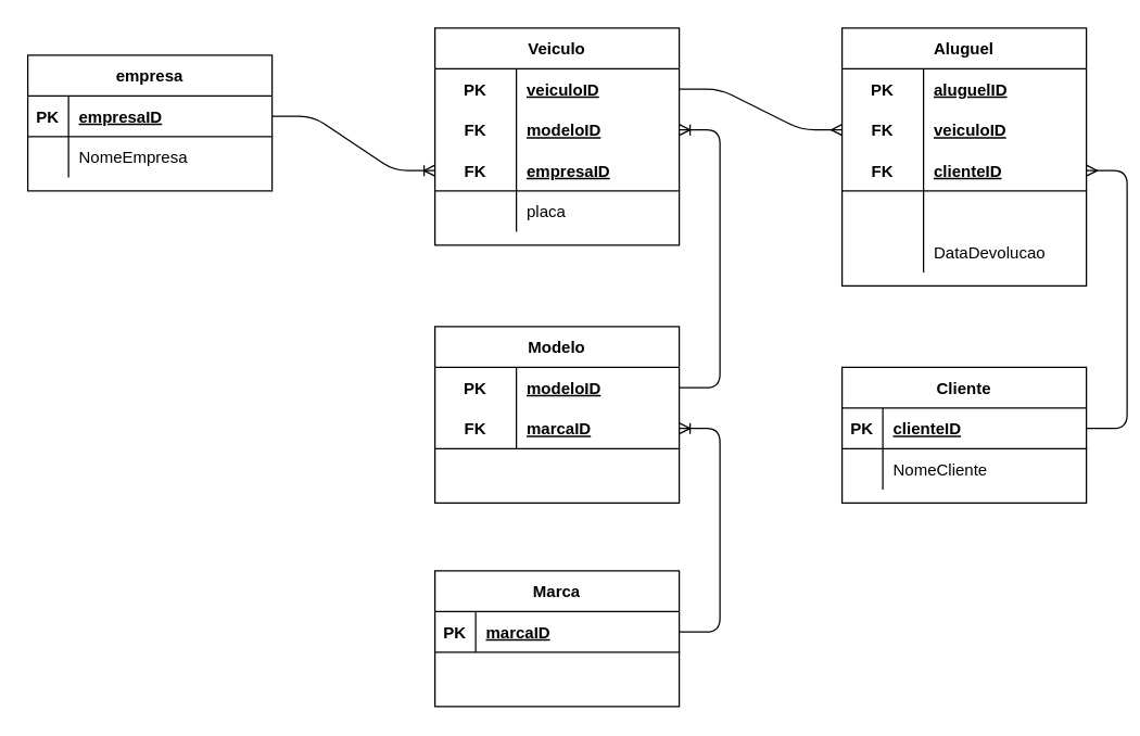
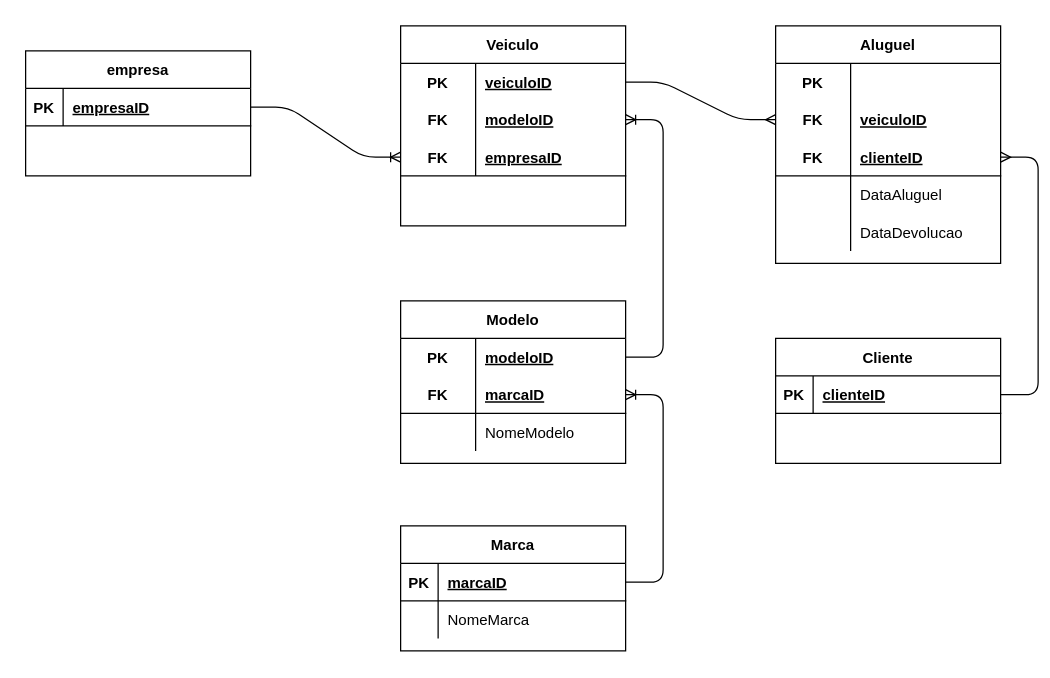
  <mxCell id="0" />
  <mxCell id="1" parent="0" />
  <mxCell id="2" value="empresa" style="shape=table;startSize=30;container=1;collapsible=1;childLayout=tableLayout;fixedRows=1;rowLines=0;fontStyle=1;align=center;resizeLast=1;" vertex="1" parent="1"><mxGeometry x="20" y="40" width="180" height="100" as="geometry" /></mxCell>
  <mxCell id="3" value="" style="shape=partialRectangle;collapsible=0;dropTarget=0;pointerEvents=0;fillColor=none;top=0;left=0;bottom=1;right=0;points=[[0,0.5],[1,0.5]];portConstraint=eastwest;" vertex="1" parent="2"><mxGeometry y="30" width="180" height="30" as="geometry" /></mxCell>
  <mxCell id="4" value="PK" style="shape=partialRectangle;connectable=0;fillColor=none;top=0;left=0;bottom=0;right=0;fontStyle=1;overflow=hidden;" vertex="1" parent="3"><mxGeometry width="30" height="30" as="geometry" /></mxCell>
  <mxCell id="5" value="empresaID" style="shape=partialRectangle;connectable=0;fillColor=none;top=0;left=0;bottom=0;right=0;align=left;spacingLeft=6;fontStyle=5;overflow=hidden;" vertex="1" parent="3"><mxGeometry x="30" width="150" height="30" as="geometry" /></mxCell>
  <mxCell id="6" value="" style="shape=partialRectangle;collapsible=0;dropTarget=0;pointerEvents=0;fillColor=none;top=0;left=0;bottom=0;right=0;points=[[0,0.5],[1,0.5]];portConstraint=eastwest;" vertex="1" parent="2"><mxGeometry y="60" width="180" height="30" as="geometry" /></mxCell>
  <mxCell id="7" value="" style="shape=partialRectangle;connectable=0;fillColor=none;top=0;left=0;bottom=0;right=0;editable=1;overflow=hidden;" vertex="1" parent="6"><mxGeometry width="30" height="30" as="geometry" /></mxCell>
- <mxCell id="8" value="NomeEmpresa" style="shape=partialRectangle;connectable=0;fillColor=none;top=0;left=0;bottom=0;right=0;align=left;spacingLeft=6;overflow=hidden;" vertex="1" parent="6"><mxGeometry x="30" width="150" height="30" as="geometry" /></mxCell>
  <mxCell id="9" value="Veiculo" style="shape=table;startSize=30;container=1;collapsible=1;childLayout=tableLayout;fixedRows=1;rowLines=0;fontStyle=1;align=center;resizeLast=1;" vertex="1" parent="1"><mxGeometry x="320" y="20" width="180" height="160" as="geometry" /></mxCell>
  <mxCell id="10" value="" style="shape=partialRectangle;collapsible=0;dropTarget=0;pointerEvents=0;fillColor=none;top=0;left=0;bottom=0;right=0;points=[[0,0.5],[1,0.5]];portConstraint=eastwest;" vertex="1" parent="9"><mxGeometry y="30" width="180" height="30" as="geometry" /></mxCell>
  <mxCell id="11" value="PK" style="shape=partialRectangle;connectable=0;fillColor=none;top=0;left=0;bottom=0;right=0;fontStyle=1;overflow=hidden;" vertex="1" parent="10"><mxGeometry width="60" height="30" as="geometry" /></mxCell>
  <mxCell id="12" value="veiculoID" style="shape=partialRectangle;connectable=0;fillColor=none;top=0;left=0;bottom=0;right=0;align=left;spacingLeft=6;fontStyle=5;overflow=hidden;" vertex="1" parent="10"><mxGeometry x="60" width="120" height="30" as="geometry" /></mxCell>
  <mxCell id="13" value="" style="shape=partialRectangle;collapsible=0;dropTarget=0;pointerEvents=0;fillColor=none;top=0;left=0;bottom=0;right=0;points=[[0,0.5],[1,0.5]];portConstraint=eastwest;" vertex="1" parent="9"><mxGeometry y="60" width="180" height="30" as="geometry" /></mxCell>
  <mxCell id="14" value="FK" style="shape=partialRectangle;connectable=0;fillColor=none;top=0;left=0;bottom=0;right=0;fontStyle=1;overflow=hidden;" vertex="1" parent="13"><mxGeometry width="60" height="30" as="geometry" /></mxCell>
  <mxCell id="15" value="modeloID" style="shape=partialRectangle;connectable=0;fillColor=none;top=0;left=0;bottom=0;right=0;align=left;spacingLeft=6;fontStyle=5;overflow=hidden;" vertex="1" parent="13"><mxGeometry x="60" width="120" height="30" as="geometry" /></mxCell>
  <mxCell id="16" value="" style="shape=partialRectangle;collapsible=0;dropTarget=0;pointerEvents=0;fillColor=none;top=0;left=0;bottom=1;right=0;points=[[0,0.5],[1,0.5]];portConstraint=eastwest;" vertex="1" parent="9"><mxGeometry y="90" width="180" height="30" as="geometry" /></mxCell>
  <mxCell id="17" value="FK" style="shape=partialRectangle;connectable=0;fillColor=none;top=0;left=0;bottom=0;right=0;fontStyle=1;overflow=hidden;" vertex="1" parent="16"><mxGeometry width="60" height="30" as="geometry" /></mxCell>
  <mxCell id="18" value="empresaID" style="shape=partialRectangle;connectable=0;fillColor=none;top=0;left=0;bottom=0;right=0;align=left;spacingLeft=6;fontStyle=5;overflow=hidden;" vertex="1" parent="16"><mxGeometry x="60" width="120" height="30" as="geometry" /></mxCell>
  <mxCell id="19" value="" style="shape=partialRectangle;collapsible=0;dropTarget=0;pointerEvents=0;fillColor=none;top=0;left=0;bottom=0;right=0;points=[[0,0.5],[1,0.5]];portConstraint=eastwest;" vertex="1" parent="9"><mxGeometry y="120" width="180" height="30" as="geometry" /></mxCell>
  <mxCell id="20" value="" style="shape=partialRectangle;connectable=0;fillColor=none;top=0;left=0;bottom=0;right=0;editable=1;overflow=hidden;" vertex="1" parent="19"><mxGeometry width="60" height="30" as="geometry" /></mxCell>
- <mxCell id="21" value="placa" style="shape=partialRectangle;connectable=0;fillColor=none;top=0;left=0;bottom=0;right=0;align=left;spacingLeft=6;overflow=hidden;" vertex="1" parent="19"><mxGeometry x="60" width="120" height="30" as="geometry" /></mxCell>
  <mxCell id="22" value="Modelo" style="shape=table;startSize=30;container=1;collapsible=1;childLayout=tableLayout;fixedRows=1;rowLines=0;fontStyle=1;align=center;resizeLast=1;" vertex="1" parent="1"><mxGeometry x="320" y="240" width="180" height="130" as="geometry" /></mxCell>
  <mxCell id="23" value="" style="shape=partialRectangle;collapsible=0;dropTarget=0;pointerEvents=0;fillColor=none;top=0;left=0;bottom=0;right=0;points=[[0,0.5],[1,0.5]];portConstraint=eastwest;" vertex="1" parent="22"><mxGeometry y="30" width="180" height="30" as="geometry" /></mxCell>
  <mxCell id="24" value="PK" style="shape=partialRectangle;connectable=0;fillColor=none;top=0;left=0;bottom=0;right=0;fontStyle=1;overflow=hidden;" vertex="1" parent="23"><mxGeometry width="60" height="30" as="geometry" /></mxCell>
  <mxCell id="25" value="modeloID" style="shape=partialRectangle;connectable=0;fillColor=none;top=0;left=0;bottom=0;right=0;align=left;spacingLeft=6;fontStyle=5;overflow=hidden;" vertex="1" parent="23"><mxGeometry x="60" width="120" height="30" as="geometry" /></mxCell>
  <mxCell id="26" value="" style="shape=partialRectangle;collapsible=0;dropTarget=0;pointerEvents=0;fillColor=none;top=0;left=0;bottom=1;right=0;points=[[0,0.5],[1,0.5]];portConstraint=eastwest;" vertex="1" parent="22"><mxGeometry y="60" width="180" height="30" as="geometry" /></mxCell>
  <mxCell id="27" value="FK" style="shape=partialRectangle;connectable=0;fillColor=none;top=0;left=0;bottom=0;right=0;fontStyle=1;overflow=hidden;" vertex="1" parent="26"><mxGeometry width="60" height="30" as="geometry" /></mxCell>
  <mxCell id="28" value="marcaID" style="shape=partialRectangle;connectable=0;fillColor=none;top=0;left=0;bottom=0;right=0;align=left;spacingLeft=6;fontStyle=5;overflow=hidden;" vertex="1" parent="26"><mxGeometry x="60" width="120" height="30" as="geometry" /></mxCell>
  <mxCell id="29" value="" style="shape=partialRectangle;collapsible=0;dropTarget=0;pointerEvents=0;fillColor=none;top=0;left=0;bottom=0;right=0;points=[[0,0.5],[1,0.5]];portConstraint=eastwest;" vertex="1" parent="22"><mxGeometry y="90" width="180" height="30" as="geometry" /></mxCell>
  <mxCell id="30" value="" style="shape=partialRectangle;connectable=0;fillColor=none;top=0;left=0;bottom=0;right=0;editable=1;overflow=hidden;" vertex="1" parent="29"><mxGeometry width="60" height="30" as="geometry" /></mxCell>
+ <mxCell id="31" value="NomeModelo" style="shape=partialRectangle;connectable=0;fillColor=none;top=0;left=0;bottom=0;right=0;align=left;spacingLeft=6;overflow=hidden;" vertex="1" parent="29"><mxGeometry x="60" width="120" height="30" as="geometry" /></mxCell>
  <mxCell id="32" value="Marca" style="shape=table;startSize=30;container=1;collapsible=1;childLayout=tableLayout;fixedRows=1;rowLines=0;fontStyle=1;align=center;resizeLast=1;" vertex="1" parent="1"><mxGeometry x="320" y="420" width="180" height="100" as="geometry" /></mxCell>
  <mxCell id="33" value="" style="shape=partialRectangle;collapsible=0;dropTarget=0;pointerEvents=0;fillColor=none;top=0;left=0;bottom=1;right=0;points=[[0,0.5],[1,0.5]];portConstraint=eastwest;" vertex="1" parent="32"><mxGeometry y="30" width="180" height="30" as="geometry" /></mxCell>
  <mxCell id="34" value="PK" style="shape=partialRectangle;connectable=0;fillColor=none;top=0;left=0;bottom=0;right=0;fontStyle=1;overflow=hidden;" vertex="1" parent="33"><mxGeometry width="30" height="30" as="geometry" /></mxCell>
  <mxCell id="35" value="marcaID" style="shape=partialRectangle;connectable=0;fillColor=none;top=0;left=0;bottom=0;right=0;align=left;spacingLeft=6;fontStyle=5;overflow=hidden;" vertex="1" parent="33"><mxGeometry x="30" width="150" height="30" as="geometry" /></mxCell>
  <mxCell id="36" value="" style="shape=partialRectangle;collapsible=0;dropTarget=0;pointerEvents=0;fillColor=none;top=0;left=0;bottom=0;right=0;points=[[0,0.5],[1,0.5]];portConstraint=eastwest;" vertex="1" parent="32"><mxGeometry y="60" width="180" height="30" as="geometry" /></mxCell>
  <mxCell id="37" value="" style="shape=partialRectangle;connectable=0;fillColor=none;top=0;left=0;bottom=0;right=0;editable=1;overflow=hidden;" vertex="1" parent="36"><mxGeometry width="30" height="30" as="geometry" /></mxCell>
+ <mxCell id="38" value="NomeMarca" style="shape=partialRectangle;connectable=0;fillColor=none;top=0;left=0;bottom=0;right=0;align=left;spacingLeft=6;overflow=hidden;" vertex="1" parent="36"><mxGeometry x="30" width="150" height="30" as="geometry" /></mxCell>
  <mxCell id="39" value="" style="edgeStyle=entityRelationEdgeStyle;fontSize=12;html=1;endArrow=ERoneToMany;" edge="1" parent="1" source="33" target="26"><mxGeometry width="100" height="100" relative="1" as="geometry"><mxPoint x="140" y="480" as="sourcePoint" /><mxPoint x="140" y="330" as="targetPoint" /></mxGeometry></mxCell>
  <mxCell id="40" value="" style="edgeStyle=entityRelationEdgeStyle;fontSize=12;html=1;endArrow=ERoneToMany;" edge="1" parent="1" source="23" target="13"><mxGeometry width="100" height="100" relative="1" as="geometry"><mxPoint x="670" y="370" as="sourcePoint" /><mxPoint x="460" y="250" as="targetPoint" /></mxGeometry></mxCell>
  <mxCell id="41" value="" style="edgeStyle=entityRelationEdgeStyle;fontSize=12;html=1;endArrow=ERoneToMany;" edge="1" parent="1" source="3" target="16"><mxGeometry width="100" height="100" relative="1" as="geometry"><mxPoint x="360" y="350" as="sourcePoint" /><mxPoint x="460" y="250" as="targetPoint" /></mxGeometry></mxCell>
  <mxCell id="42" value="Aluguel" style="shape=table;startSize=30;container=1;collapsible=1;childLayout=tableLayout;fixedRows=1;rowLines=0;fontStyle=1;align=center;resizeLast=1;" vertex="1" parent="1"><mxGeometry x="620" y="20" width="180" height="190" as="geometry" /></mxCell>
  <mxCell id="43" value="" style="shape=partialRectangle;collapsible=0;dropTarget=0;pointerEvents=0;fillColor=none;top=0;left=0;bottom=0;right=0;points=[[0,0.5],[1,0.5]];portConstraint=eastwest;" vertex="1" parent="42"><mxGeometry y="30" width="180" height="30" as="geometry" /></mxCell>
  <mxCell id="44" value="PK" style="shape=partialRectangle;connectable=0;fillColor=none;top=0;left=0;bottom=0;right=0;fontStyle=1;overflow=hidden;" vertex="1" parent="43"><mxGeometry width="60" height="30" as="geometry" /></mxCell>
- <mxCell id="45" value="aluguelID" style="shape=partialRectangle;connectable=0;fillColor=none;top=0;left=0;bottom=0;right=0;align=left;spacingLeft=6;fontStyle=5;overflow=hidden;" vertex="1" parent="43"><mxGeometry x="60" width="120" height="30" as="geometry" /></mxCell>
  <mxCell id="46" value="" style="shape=partialRectangle;collapsible=0;dropTarget=0;pointerEvents=0;fillColor=none;top=0;left=0;bottom=0;right=0;points=[[0,0.5],[1,0.5]];portConstraint=eastwest;" vertex="1" parent="42"><mxGeometry y="60" width="180" height="30" as="geometry" /></mxCell>
  <mxCell id="47" value="FK" style="shape=partialRectangle;connectable=0;fillColor=none;top=0;left=0;bottom=0;right=0;fontStyle=1;overflow=hidden;" vertex="1" parent="46"><mxGeometry width="60" height="30" as="geometry" /></mxCell>
  <mxCell id="48" value="veiculoID" style="shape=partialRectangle;connectable=0;fillColor=none;top=0;left=0;bottom=0;right=0;align=left;spacingLeft=6;fontStyle=5;overflow=hidden;" vertex="1" parent="46"><mxGeometry x="60" width="120" height="30" as="geometry" /></mxCell>
  <mxCell id="49" value="" style="shape=partialRectangle;collapsible=0;dropTarget=0;pointerEvents=0;fillColor=none;top=0;left=0;bottom=1;right=0;points=[[0,0.5],[1,0.5]];portConstraint=eastwest;" vertex="1" parent="42"><mxGeometry y="90" width="180" height="30" as="geometry" /></mxCell>
  <mxCell id="50" value="FK" style="shape=partialRectangle;connectable=0;fillColor=none;top=0;left=0;bottom=0;right=0;fontStyle=1;overflow=hidden;" vertex="1" parent="49"><mxGeometry width="60" height="30" as="geometry" /></mxCell>
  <mxCell id="51" value="clienteID" style="shape=partialRectangle;connectable=0;fillColor=none;top=0;left=0;bottom=0;right=0;align=left;spacingLeft=6;fontStyle=5;overflow=hidden;" vertex="1" parent="49"><mxGeometry x="60" width="120" height="30" as="geometry" /></mxCell>
  <mxCell id="52" value="" style="shape=partialRectangle;collapsible=0;dropTarget=0;pointerEvents=0;fillColor=none;top=0;left=0;bottom=0;right=0;points=[[0,0.5],[1,0.5]];portConstraint=eastwest;" vertex="1" parent="42"><mxGeometry y="120" width="180" height="30" as="geometry" /></mxCell>
  <mxCell id="53" value="" style="shape=partialRectangle;connectable=0;fillColor=none;top=0;left=0;bottom=0;right=0;editable=1;overflow=hidden;" vertex="1" parent="52"><mxGeometry width="60" height="30" as="geometry" /></mxCell>
+ <mxCell id="54" value="DataAluguel" style="shape=partialRectangle;connectable=0;fillColor=none;top=0;left=0;bottom=0;right=0;align=left;spacingLeft=6;overflow=hidden;" vertex="1" parent="52"><mxGeometry x="60" width="120" height="30" as="geometry" /></mxCell>
  <mxCell id="55" value="" style="shape=partialRectangle;collapsible=0;dropTarget=0;pointerEvents=0;fillColor=none;top=0;left=0;bottom=0;right=0;points=[[0,0.5],[1,0.5]];portConstraint=eastwest;" vertex="1" parent="42"><mxGeometry y="150" width="180" height="30" as="geometry" /></mxCell>
  <mxCell id="56" value="" style="shape=partialRectangle;connectable=0;fillColor=none;top=0;left=0;bottom=0;right=0;editable=1;overflow=hidden;" vertex="1" parent="55"><mxGeometry width="60" height="30" as="geometry" /></mxCell>
  <mxCell id="57" value="DataDevolucao" style="shape=partialRectangle;connectable=0;fillColor=none;top=0;left=0;bottom=0;right=0;align=left;spacingLeft=6;overflow=hidden;" vertex="1" parent="55"><mxGeometry x="60" width="120" height="30" as="geometry" /></mxCell>
  <mxCell id="58" value="Cliente" style="shape=table;startSize=30;container=1;collapsible=1;childLayout=tableLayout;fixedRows=1;rowLines=0;fontStyle=1;align=center;resizeLast=1;" vertex="1" parent="1"><mxGeometry x="620" y="270" width="180" height="100" as="geometry" /></mxCell>
  <mxCell id="59" value="" style="shape=partialRectangle;collapsible=0;dropTarget=0;pointerEvents=0;fillColor=none;top=0;left=0;bottom=1;right=0;points=[[0,0.5],[1,0.5]];portConstraint=eastwest;" vertex="1" parent="58"><mxGeometry y="30" width="180" height="30" as="geometry" /></mxCell>
  <mxCell id="60" value="PK" style="shape=partialRectangle;connectable=0;fillColor=none;top=0;left=0;bottom=0;right=0;fontStyle=1;overflow=hidden;" vertex="1" parent="59"><mxGeometry width="30" height="30" as="geometry" /></mxCell>
  <mxCell id="61" value="clienteID" style="shape=partialRectangle;connectable=0;fillColor=none;top=0;left=0;bottom=0;right=0;align=left;spacingLeft=6;fontStyle=5;overflow=hidden;" vertex="1" parent="59"><mxGeometry x="30" width="150" height="30" as="geometry" /></mxCell>
  <mxCell id="62" value="" style="shape=partialRectangle;collapsible=0;dropTarget=0;pointerEvents=0;fillColor=none;top=0;left=0;bottom=0;right=0;points=[[0,0.5],[1,0.5]];portConstraint=eastwest;" vertex="1" parent="58"><mxGeometry y="60" width="180" height="30" as="geometry" /></mxCell>
  <mxCell id="63" value="" style="shape=partialRectangle;connectable=0;fillColor=none;top=0;left=0;bottom=0;right=0;editable=1;overflow=hidden;" vertex="1" parent="62"><mxGeometry width="30" height="30" as="geometry" /></mxCell>
- <mxCell id="64" value="NomeCliente" style="shape=partialRectangle;connectable=0;fillColor=none;top=0;left=0;bottom=0;right=0;align=left;spacingLeft=6;overflow=hidden;" vertex="1" parent="62"><mxGeometry x="30" width="150" height="30" as="geometry" /></mxCell>
  <mxCell id="65" value="" style="edgeStyle=entityRelationEdgeStyle;fontSize=12;html=1;endArrow=ERmany;" edge="1" parent="1" source="10" target="46"><mxGeometry width="100" height="100" relative="1" as="geometry"><mxPoint x="570" y="60" as="sourcePoint" /><mxPoint x="460" y="250" as="targetPoint" /></mxGeometry></mxCell>
  <mxCell id="66" value="" style="edgeStyle=entityRelationEdgeStyle;fontSize=12;html=1;endArrow=ERmany;" edge="1" parent="1" source="59" target="49"><mxGeometry width="100" height="100" relative="1" as="geometry"><mxPoint x="360" y="350" as="sourcePoint" /><mxPoint x="460" y="250" as="targetPoint" /></mxGeometry></mxCell>
